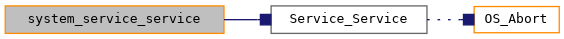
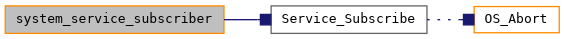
  digraph {
    fontname="DejaVu Sans Mono"
    rankdir=LR
    node [color=darkorange fillcolor=white fontname="DejaVu Sans Mono" fontsize=10 shape=record style=filled]
    edge [arrowhead=box color=midnightblue fontname="DejaVu Sans Mono" fontsize=10 labelfontname=Helvetica labelfontsize=10]
-   n1 [fillcolor=grey75 fontcolor=black height=0.2 label=system_service_service width=0.4]
-   n2 [color=gray40 height=0.2 label=Service_Service width=0.4]
+   n1 [fillcolor=grey75 fontcolor=black height=0.2 label=system_service_subscriber width=0.4]
+   n2 [color=gray40 height=0.2 label=Service_Subscribe width=0.4]
    n3 [height=0.2 label=OS_Abort width=0.4]
    n1 -> n2 [style=solid]
    n2 -> n3 [style=dotted]
  }
